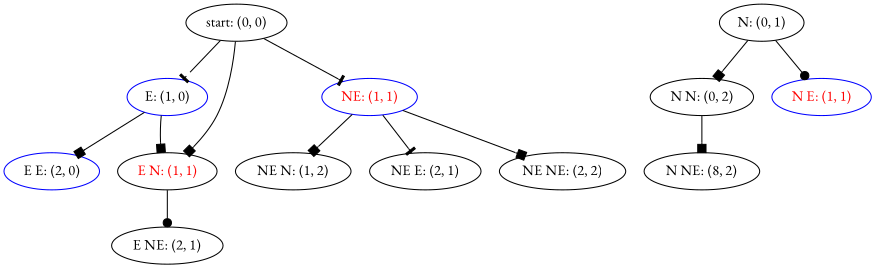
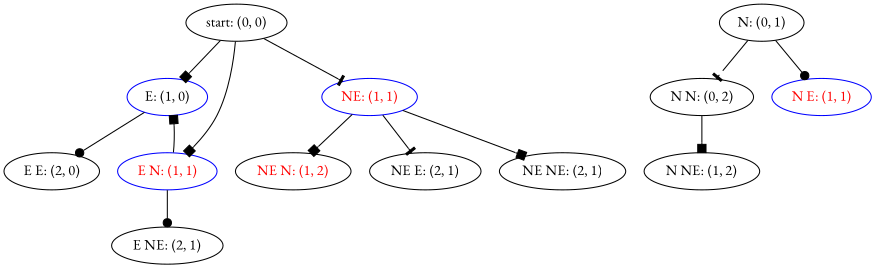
  digraph {
    fontname="EB Garamond"
    node [fontname="EB Garamond"]
    edge [arrowhead=box fontname="EB Garamond"]
    "E: (1, 0)" [color=blue]
    "start: (0, 0)"
    "NE: (1, 1)" [color=blue fontcolor=red]
-   "E N: (1, 1)" [color=black fontcolor=red]
+   "E N: (1, 1)" [color=blue fontcolor=red]
    "N: (0, 1)"
    "N N: (0, 2)"
    "N E: (1, 1)" [color=blue fontcolor=red]
-   "E E: (2, 0)" [color=blue]
-   "NE N: (1, 2)"
+   "E E: (2, 0)"
+   "NE N: (1, 2)" [fontcolor=red]
    "NE E: (2, 1)"
-   "NE NE: (2, 2)"
-   "N NE: (1, 2)" [label="N NE: (8, 2)"]
+   "NE NE: (2, 2)" [label="NE NE: (2, 1)"]
+   "N NE: (1, 2)"
    "E NE: (2, 1)"
-   "E: (1, 0)" -> "E N: (1, 1)"
-   "E: (1, 0)" -> "E E: (2, 0)"
-   "start: (0, 0)" -> "E: (1, 0)" [arrowhead=tee]
+   "E N: (1, 1)" -> "E: (1, 0)"
+   "E: (1, 0)" -> "E E: (2, 0)" [arrowhead=dot]
+   "start: (0, 0)" -> "E: (1, 0)"
    "start: (0, 0)" -> "NE: (1, 1)" [arrowhead=tee]
    "start: (0, 0)" -> "E N: (1, 1)"
    "NE: (1, 1)" -> "NE N: (1, 2)"
    "NE: (1, 1)" -> "NE E: (2, 1)" [arrowhead=tee]
    "NE: (1, 1)" -> "NE NE: (2, 2)"
    "E N: (1, 1)" -> "E NE: (2, 1)" [arrowhead=dot]
-   "N: (0, 1)" -> "N N: (0, 2)"
+   "N: (0, 1)" -> "N N: (0, 2)" [arrowhead=tee]
    "N: (0, 1)" -> "N E: (1, 1)" [arrowhead=dot]
    "N N: (0, 2)" -> "N NE: (1, 2)"
  }
